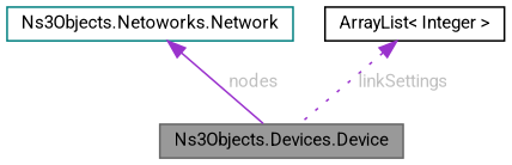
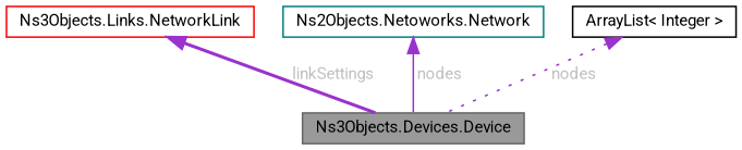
  digraph {
    fontname=Roboto
    node [fillcolor=white fontname=Roboto fontsize=10 shape=box style=filled]
    edge [color=darkorchid3 dir=back fontcolor=grey fontname=Roboto fontsize=10 labelfontname=Helvetica labelfontsize=10]
    n1 [color=gray40 fillcolor=grey60 fontcolor=black height=0.2 label="Ns3Objects.Devices.Device" width=0.4]
-   n3 [color=teal height=0.2 label="Ns3Objects.Netoworks.Network" width=0.4]
+   n2 [color=red height=0.2 label="Ns3Objects.Links.NetworkLink" width=0.4]
+   n3 [color=teal height=0.2 label="Ns2Objects.Netoworks.Network" width=0.4]
    n4 [color=black height=0.2 label="ArrayList\< Integer \>" width=0.4]
+   n2 -> n1 [label=" linkSettings" style=bold]
    n3 -> n1 [label=" nodes" style=solid]
-   n4 -> n1 [label=" linkSettings" style=dotted]
+   n4 -> n1 [label=" nodes" style=dotted]
  }
